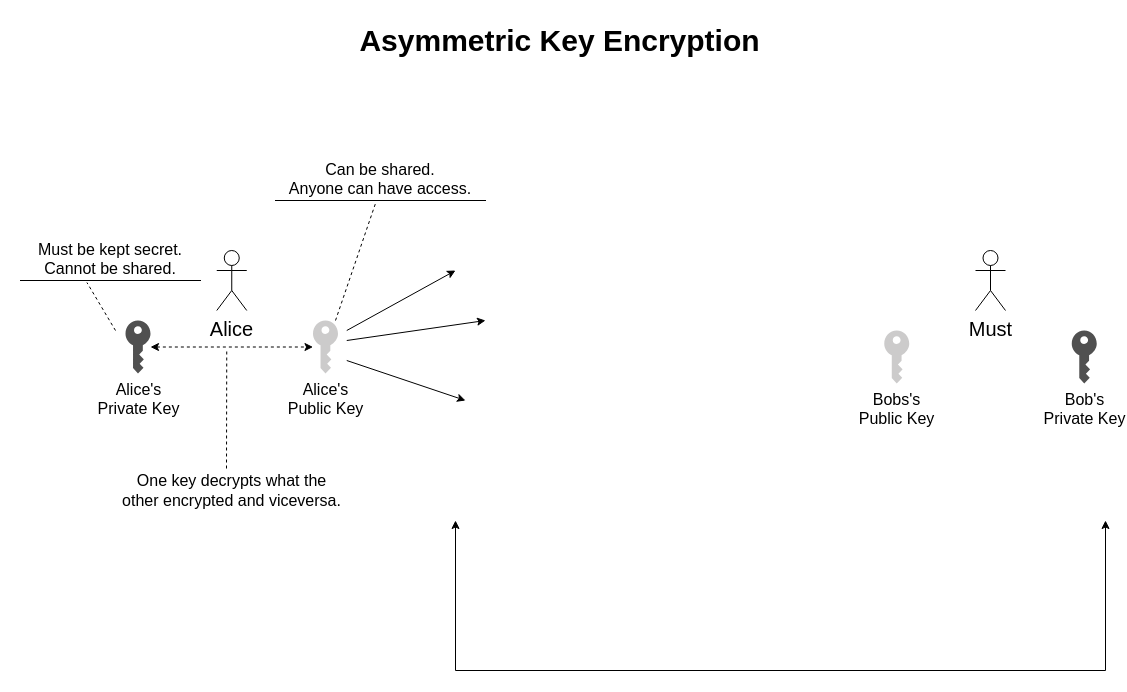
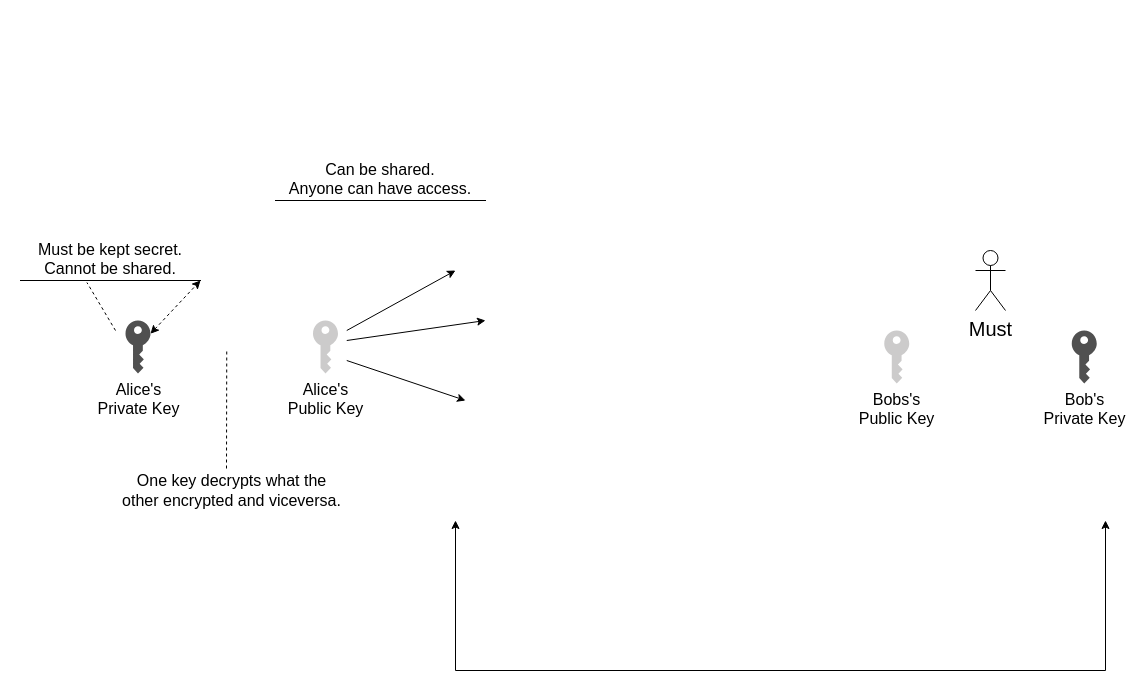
  <mxCell id="0" />
  <mxCell id="1" parent="0" />
- <mxCell id="2" value="Asymmetric Key Encryption" style="text;html=1;align=center;verticalAlign=middle;resizable=0;points=[];autosize=1;fontSize=30;fontStyle=1" vertex="1" parent="1"><mxGeometry x="349" y="20" width="420" height="40" as="geometry" /></mxCell>
- <mxCell id="3" value="Alice" style="shape=umlActor;verticalLabelPosition=bottom;labelBackgroundColor=#ffffff;verticalAlign=top;html=1;outlineConnect=0;fontSize=20;" vertex="1" parent="1"><mxGeometry x="216.25" y="250" width="30" height="60" as="geometry" /></mxCell>
  <mxCell id="4" value="Must" style="shape=umlActor;verticalLabelPosition=bottom;labelBackgroundColor=#ffffff;verticalAlign=top;html=1;outlineConnect=0;fontSize=20;" vertex="1" parent="1"><mxGeometry x="975" y="250" width="30" height="60" as="geometry" /></mxCell>
  <mxCell id="5" value="Alice's&lt;br style=&quot;font-size: 16px;&quot;&gt;Private Key" style="pointerEvents=1;shadow=0;dashed=0;html=1;strokeColor=none;fillColor=#505050;labelPosition=center;verticalLabelPosition=bottom;verticalAlign=top;outlineConnect=0;align=center;shape=mxgraph.office.security.key_permissions;fontSize=16;" vertex="1" parent="1"><mxGeometry x="125" y="320" width="25" height="53" as="geometry" /></mxCell>
  <mxCell id="6" value="Alice's&lt;br style=&quot;font-size: 16px;&quot;&gt;Public Key" style="pointerEvents=1;shadow=0;dashed=0;html=1;strokeColor=none;labelPosition=center;verticalLabelPosition=bottom;verticalAlign=top;outlineConnect=0;align=center;shape=mxgraph.office.security.key_permissions;fillColor=#CCCBCB;fontSize=16;" vertex="1" parent="1"><mxGeometry x="312.5" y="320" width="25" height="53" as="geometry" /></mxCell>
  <mxCell id="7" value="Bob's&lt;br style=&quot;font-size: 16px&quot;&gt;Private Key" style="pointerEvents=1;shadow=0;dashed=0;html=1;strokeColor=none;fillColor=#505050;labelPosition=center;verticalLabelPosition=bottom;verticalAlign=top;outlineConnect=0;align=center;shape=mxgraph.office.security.key_permissions;fontSize=16;" vertex="1" parent="1"><mxGeometry x="1071.25" y="330" width="25" height="53" as="geometry" /></mxCell>
  <mxCell id="8" style="edgeStyle=orthogonalEdgeStyle;rounded=0;orthogonalLoop=1;jettySize=auto;html=1;fontSize=16;startArrow=classic;startFill=1;" edge="1" parent="1"><mxGeometry relative="1" as="geometry"><mxPoint x="1105" y="520" as="sourcePoint" /><mxPoint x="455" y="520" as="targetPoint" /><Array as="points"><mxPoint x="1105" y="670" /><mxPoint x="455" y="670" /></Array></mxGeometry></mxCell>
  <mxCell id="9" value="Bobs's&lt;br style=&quot;font-size: 16px&quot;&gt;Public Key" style="pointerEvents=1;shadow=0;dashed=0;html=1;strokeColor=none;labelPosition=center;verticalLabelPosition=bottom;verticalAlign=top;outlineConnect=0;align=center;shape=mxgraph.office.security.key_permissions;fillColor=#CCCBCB;fontSize=16;" vertex="1" parent="1"><mxGeometry x="883.75" y="330" width="25" height="53" as="geometry" /></mxCell>
- <mxCell id="10" value="" style="endArrow=classic;startArrow=classic;html=1;fontSize=16;dashed=1;" edge="1" parent="1" source="5" target="6"><mxGeometry width="50" height="50" relative="1" as="geometry"><mxPoint x="206.25" y="380" as="sourcePoint" /><mxPoint x="306.25" y="330" as="targetPoint" /></mxGeometry></mxCell>
+ <mxCell id="10" value="" style="endArrow=classic;startArrow=classic;html=1;fontSize=16;dashed=1;" edge="1" parent="1" source="5" target="13"><mxGeometry width="50" height="50" relative="1" as="geometry"><mxPoint x="206.25" y="380" as="sourcePoint" /><mxPoint x="306.25" y="330" as="targetPoint" /></mxGeometry></mxCell>
  <mxCell id="11" value="" style="endArrow=none;dashed=1;html=1;fontSize=16;" edge="1" parent="1"><mxGeometry width="50" height="50" relative="1" as="geometry"><mxPoint x="226" y="468" as="sourcePoint" /><mxPoint x="226.25" y="350" as="targetPoint" /></mxGeometry></mxCell>
  <mxCell id="12" value="One key decrypts what the &lt;br&gt;other encrypted and viceversa." style="text;html=1;align=center;verticalAlign=middle;resizable=0;points=[];autosize=1;fontSize=16;" vertex="1" parent="1"><mxGeometry x="116.25" y="470" width="230" height="40" as="geometry" /></mxCell>
  <mxCell id="13" value="Must be kept secret.&lt;br&gt;Cannot be shared." style="whiteSpace=wrap;html=1;shape=partialRectangle;top=0;left=0;bottom=1;right=0;points=[[0,1],[1,1]];strokeColor=#000000;fillColor=none;align=center;verticalAlign=bottom;routingCenterY=0.5;snapToPoint=1;container=1;recursiveResize=0;autosize=1;treeFolding=1;treeMoving=1;fontSize=16;" vertex="1" parent="1"><mxGeometry x="20" y="240" width="180" height="40" as="geometry" /></mxCell>
  <mxCell id="14" value="" style="endArrow=none;html=1;fontSize=16;entryX=0.369;entryY=1.05;entryDx=0;entryDy=0;entryPerimeter=0;dashed=1;" edge="1" parent="1" target="13"><mxGeometry width="50" height="50" relative="1" as="geometry"><mxPoint x="115" y="330" as="sourcePoint" /><mxPoint x="35" y="610" as="targetPoint" /></mxGeometry></mxCell>
  <mxCell id="15" value="" style="endArrow=classic;html=1;fontSize=16;" edge="1" parent="1"><mxGeometry width="50" height="50" relative="1" as="geometry"><mxPoint x="346.25" y="340" as="sourcePoint" /><mxPoint x="485" y="320" as="targetPoint" /></mxGeometry></mxCell>
  <mxCell id="16" value="" style="endArrow=classic;html=1;fontSize=16;" edge="1" parent="1"><mxGeometry width="50" height="50" relative="1" as="geometry"><mxPoint x="346.25" y="330" as="sourcePoint" /><mxPoint x="455" y="270" as="targetPoint" /></mxGeometry></mxCell>
  <mxCell id="17" value="" style="endArrow=classic;html=1;fontSize=16;" edge="1" parent="1"><mxGeometry width="50" height="50" relative="1" as="geometry"><mxPoint x="346.25" y="360" as="sourcePoint" /><mxPoint x="465" y="400" as="targetPoint" /></mxGeometry></mxCell>
  <mxCell id="18" value="Can be shared.&lt;br&gt;Anyone can have access." style="whiteSpace=wrap;html=1;shape=partialRectangle;top=0;left=0;bottom=1;right=0;points=[[0,1],[1,1]];strokeColor=#000000;fillColor=none;align=center;verticalAlign=bottom;routingCenterY=0.5;snapToPoint=1;container=1;recursiveResize=0;autosize=1;treeFolding=1;treeMoving=1;fontSize=16;" vertex="1" parent="1"><mxGeometry x="275" y="160" width="210" height="40" as="geometry" /></mxCell>
- <mxCell id="19" value="" style="endArrow=none;dashed=1;html=1;fontSize=16;entryX=0.476;entryY=1.075;entryDx=0;entryDy=0;entryPerimeter=0;exitX=0.9;exitY=0;exitDx=0;exitDy=0;exitPerimeter=0;" edge="1" parent="1" source="6" target="18"><mxGeometry width="50" height="50" relative="1" as="geometry"><mxPoint x="-15" y="750" as="sourcePoint" /><mxPoint x="35" y="700" as="targetPoint" /></mxGeometry></mxCell>
